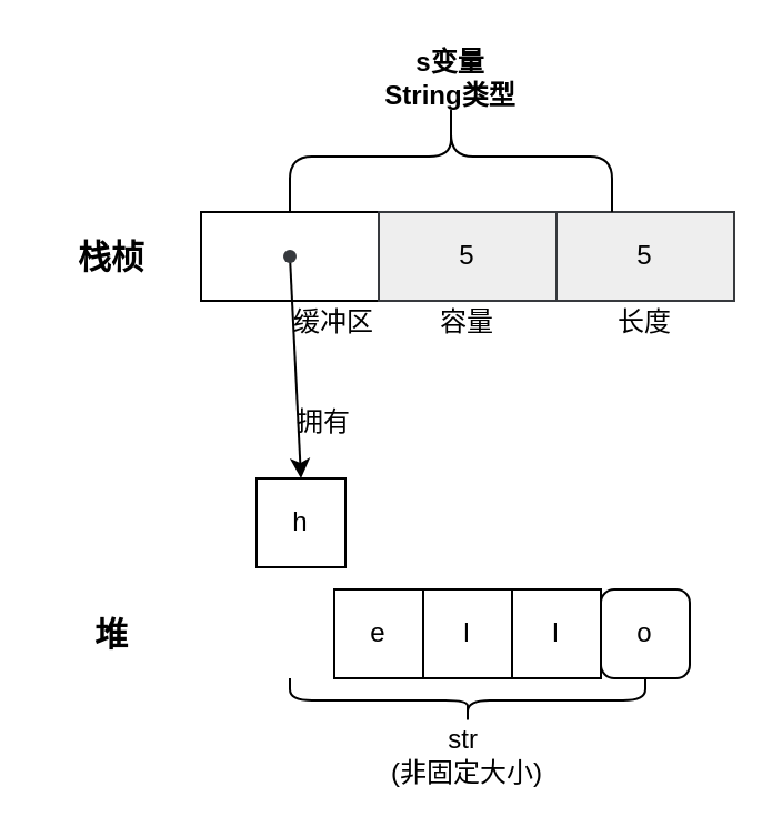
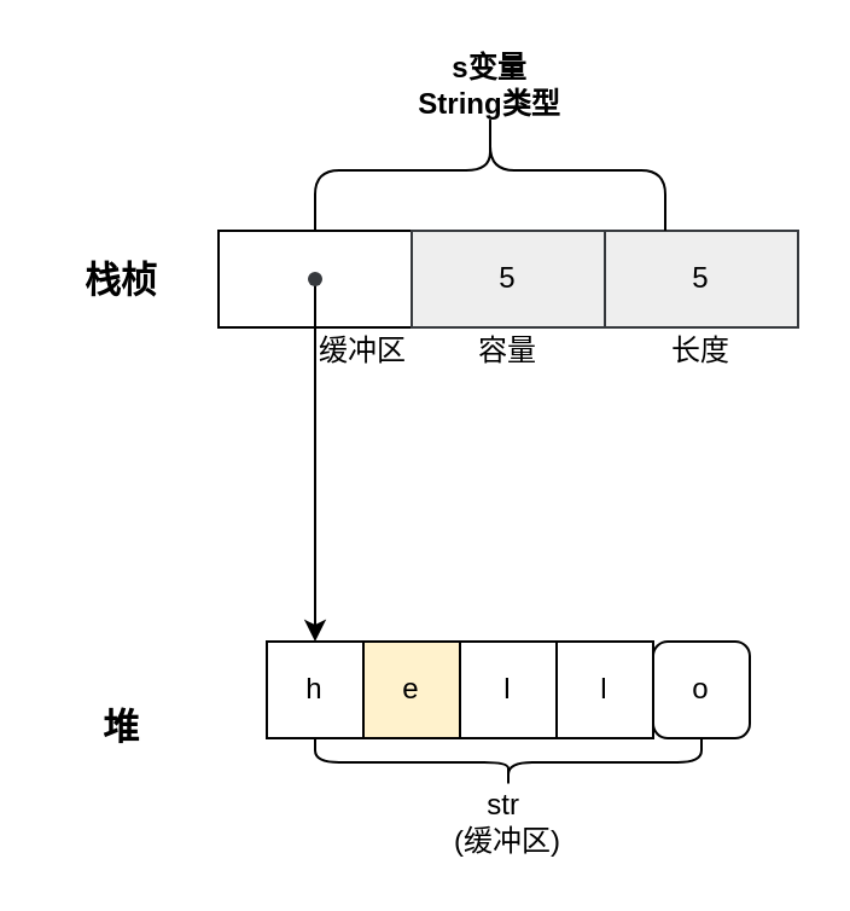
  <mxCell id="0" />
  <mxCell id="1" parent="0" />
  <mxCell id="2" value="" style="rounded=0;whiteSpace=wrap;html=1;" parent="1" vertex="1"><mxGeometry x="90" y="95" width="80" height="40" as="geometry" /></mxCell>
  <mxCell id="3" value="5" style="rounded=0;whiteSpace=wrap;html=1;fillColor=#eeeeee;strokeColor=#36393d;" parent="1" vertex="1"><mxGeometry x="170" y="95" width="80" height="40" as="geometry" /></mxCell>
  <mxCell id="4" value="5" style="rounded=0;whiteSpace=wrap;html=1;fillColor=#eeeeee;strokeColor=#36393d;" parent="1" vertex="1"><mxGeometry x="250" y="95" width="80" height="40" as="geometry" /></mxCell>
  <mxCell id="5" value="&lt;b&gt;&lt;font style=&quot;font-size: 15px;&quot;&gt;栈桢&lt;/font&gt;&lt;/b&gt;" style="text;html=1;strokeColor=none;fillColor=none;align=center;verticalAlign=middle;whiteSpace=wrap;rounded=0;" parent="1" vertex="1"><mxGeometry x="20" y="100" width="60" height="30" as="geometry" /></mxCell>
- <mxCell id="6" value="h" style="rounded=0;whiteSpace=wrap;html=1;" parent="1" vertex="1"><mxGeometry x="115" y="215" width="40" height="40" as="geometry" /></mxCell>
+ <mxCell id="6" value="h" style="rounded=0;whiteSpace=wrap;html=1;" parent="1" vertex="1"><mxGeometry x="110" y="265" width="40" height="40" as="geometry" /></mxCell>
  <mxCell id="7" value="" style="endArrow=classic;html=1;rounded=0;entryX=0.5;entryY=0;entryDx=0;entryDy=0;" parent="1" source="20" target="6" edge="1"><mxGeometry width="50" height="50" relative="1" as="geometry"><mxPoint x="280" y="215" as="sourcePoint" /><mxPoint x="330" y="165" as="targetPoint" /></mxGeometry></mxCell>
- <mxCell id="8" value="拥有" style="text;html=1;align=center;verticalAlign=middle;resizable=0;points=[];autosize=1;strokeColor=none;fillColor=none;" parent="1" vertex="1"><mxGeometry x="120" y="175" width="50" height="30" as="geometry" /></mxCell>
- <mxCell id="9" value="&lt;b&gt;&lt;font style=&quot;font-size: 15px;&quot;&gt;堆&lt;/font&gt;&lt;/b&gt;" style="text;html=1;strokeColor=none;fillColor=none;align=center;verticalAlign=middle;whiteSpace=wrap;rounded=0;" parent="1" vertex="1"><mxGeometry x="20" y="270" width="60" height="30" as="geometry" /></mxCell>
+ <mxCell id="9" value="&lt;b&gt;&lt;font style=&quot;font-size: 15px;&quot;&gt;堆&lt;/font&gt;&lt;/b&gt;" style="text;html=1;strokeColor=none;fillColor=none;align=center;verticalAlign=middle;whiteSpace=wrap;rounded=0;" parent="1" vertex="1"><mxGeometry x="20" y="285" width="60" height="30" as="geometry" /></mxCell>
  <mxCell id="10" value="" style="shape=curlyBracket;whiteSpace=wrap;html=1;rounded=1;labelPosition=left;verticalLabelPosition=middle;align=right;verticalAlign=middle;direction=south;" parent="1" vertex="1"><mxGeometry x="130" y="45" width="145" height="50" as="geometry" /></mxCell>
  <mxCell id="11" value="" style="shape=curlyBracket;whiteSpace=wrap;html=1;rounded=1;flipH=1;labelPosition=right;verticalLabelPosition=middle;align=left;verticalAlign=middle;direction=north;" parent="1" vertex="1"><mxGeometry x="130" y="305" width="160" height="20" as="geometry" /></mxCell>
- <mxCell id="12" value="e" style="rounded=0;whiteSpace=wrap;html=1;" parent="1" vertex="1"><mxGeometry x="150" y="265" width="40" height="40" as="geometry" /></mxCell>
+ <mxCell id="12" value="e" style="rounded=0;whiteSpace=wrap;html=1;fillColor=#fff2cc;" parent="1" vertex="1"><mxGeometry x="150" y="265" width="40" height="40" as="geometry" /></mxCell>
  <mxCell id="13" value="l" style="rounded=0;whiteSpace=wrap;html=1;" parent="1" vertex="1"><mxGeometry x="190" y="265" width="40" height="40" as="geometry" /></mxCell>
  <mxCell id="14" value="l" style="rounded=0;whiteSpace=wrap;html=1;" parent="1" vertex="1"><mxGeometry x="230" y="265" width="40" height="40" as="geometry" /></mxCell>
  <mxCell id="15" value="o" style="whiteSpace=wrap;html=1;rounded=1;" parent="1" vertex="1"><mxGeometry x="270" y="265" width="40" height="40" as="geometry" /></mxCell>
  <mxCell id="16" value="容量" style="text;html=1;strokeColor=none;fillColor=none;align=center;verticalAlign=middle;whiteSpace=wrap;rounded=0;" parent="1" vertex="1"><mxGeometry x="180" y="130" width="60" height="30" as="geometry" /></mxCell>
  <mxCell id="17" value="长度" style="text;html=1;strokeColor=none;fillColor=none;align=center;verticalAlign=middle;whiteSpace=wrap;rounded=0;" parent="1" vertex="1"><mxGeometry x="260" y="130" width="60" height="30" as="geometry" /></mxCell>
- <mxCell id="18" value="str&amp;nbsp;&lt;br&gt;(非固定大小)" style="text;html=1;strokeColor=none;fillColor=none;align=center;verticalAlign=middle;whiteSpace=wrap;rounded=0;" parent="1" vertex="1"><mxGeometry x="160" y="325" width="100" height="30" as="geometry" /></mxCell>
+ <mxCell id="18" value="str&amp;nbsp;&lt;br&gt;(缓冲区)" style="text;html=1;strokeColor=none;fillColor=none;align=center;verticalAlign=middle;whiteSpace=wrap;rounded=0;" parent="1" vertex="1"><mxGeometry x="160" y="325" width="100" height="30" as="geometry" /></mxCell>
  <mxCell id="19" value="&lt;b&gt;s变量&lt;/b&gt;&lt;div&gt;&lt;b&gt;String类型&lt;/b&gt;&lt;/div&gt;" style="text;html=1;strokeColor=none;fillColor=none;align=center;verticalAlign=middle;whiteSpace=wrap;rounded=0;" parent="1" vertex="1"><mxGeometry x="159" y="20" width="87" height="30" as="geometry" /></mxCell>
  <mxCell id="20" value="" style="shape=waypoint;sketch=0;fillStyle=solid;size=6;pointerEvents=1;points=[];fillColor=#eeeeee;resizable=0;rotatable=0;perimeter=centerPerimeter;snapToPoint=1;rounded=0;strokeColor=#36393d;" parent="1" vertex="1"><mxGeometry x="90" y="95" width="80" height="40" as="geometry" /></mxCell>
  <mxCell id="21" value="缓冲区" style="text;html=1;align=center;verticalAlign=middle;whiteSpace=wrap;rounded=0;" vertex="1" parent="1"><mxGeometry x="120" y="130" width="60" height="30" as="geometry" /></mxCell>
